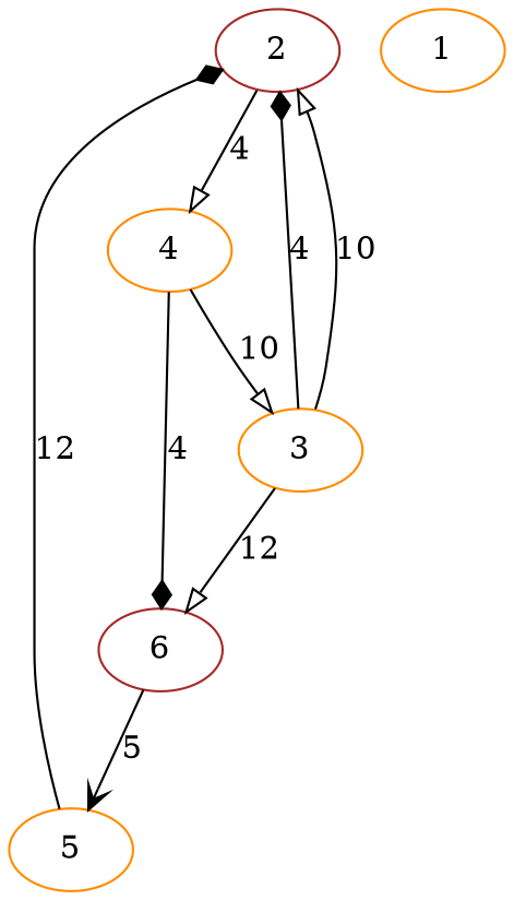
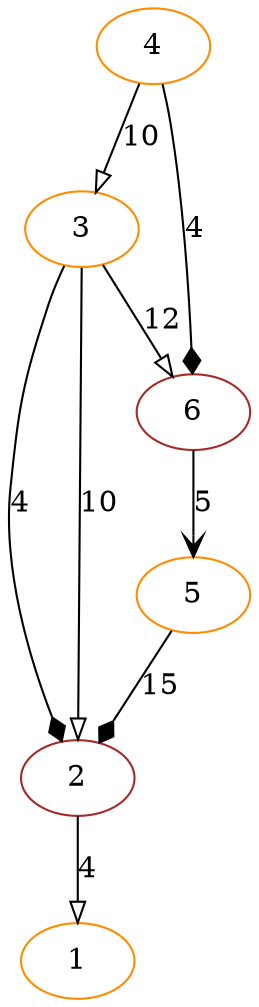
  digraph {
    node [color=darkorange]
    edge [arrowhead=onormal]
    2 [color=brown]
    5
    4
    1
    3
    6 [color=brown]
-   2 -> 4 [label=4]
-   5 -> 2 [arrowhead=diamond label=12]
+   2 -> 1 [label=4]
+   5 -> 2 [arrowhead=diamond label=15]
    4 -> 3 [label=10]
    4 -> 6 [arrowhead=diamond label=4]
    3 -> 2 [arrowhead=diamond label=4]
    3 -> 2 [label=10]
    3 -> 6 [label=12]
    6 -> 5 [arrowhead=vee label=5]
  }
